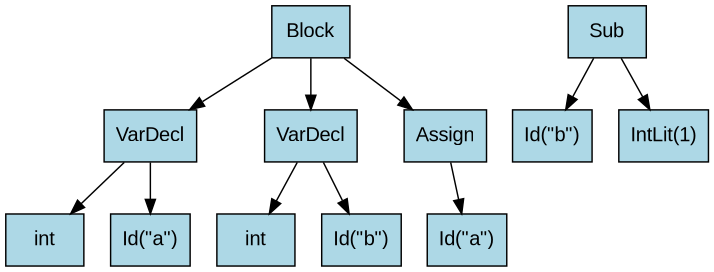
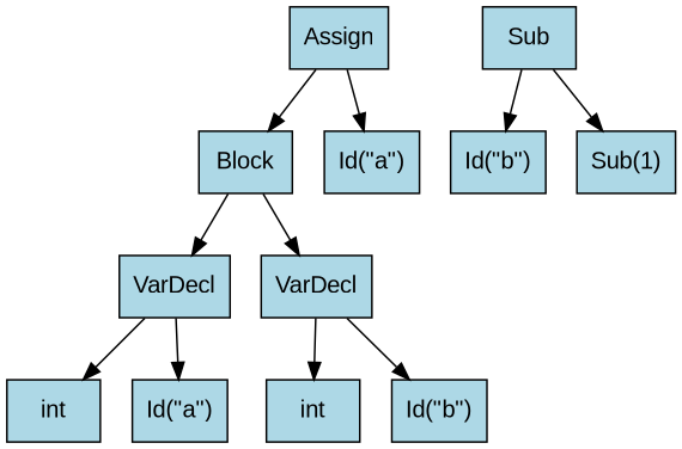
  digraph {
    fontname="Liberation Sans"
    node [fillcolor=lightblue fontname="Liberation Sans" shape=box style=filled]
    edge [fontname="Liberation Sans"]
    n1 [label=Block]
    n2 [label=VarDecl]
    n3 [label=VarDecl]
    n4 [label=Assign]
    n5 [label=int]
    n6 [label="Id(\"a\")"]
    n7 [label=int]
    n8 [label="Id(\"b\")"]
    n9 [label="Id(\"a\")"]
    n10 [label=Sub]
    n11 [label="Id(\"b\")"]
-   n12 [label="IntLit(1)"]
+   n12 [label="Sub(1)"]
    n1 -> n2
    n1 -> n3
-   n1 -> n4
+   n4 -> n1
    n2 -> n5
    n2 -> n6
    n3 -> n7
    n3 -> n8
    n4 -> n9
    n10 -> n11
    n10 -> n12
  }
